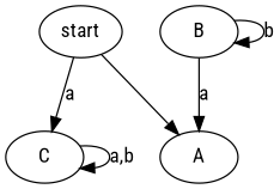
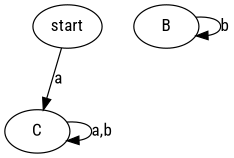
  digraph {
    accept=A
    alphabet="a, b"
    fontname="Roboto Condensed"
    node [fontname="Roboto Condensed"]
    edge [fontname="Roboto Condensed"]
    start
-   A
    C
    B
-   start -> A
    start -> C [label=a]
    C -> C [label="a,b"]
-   B -> A [label=a]
    B -> B [label=b]
  }
